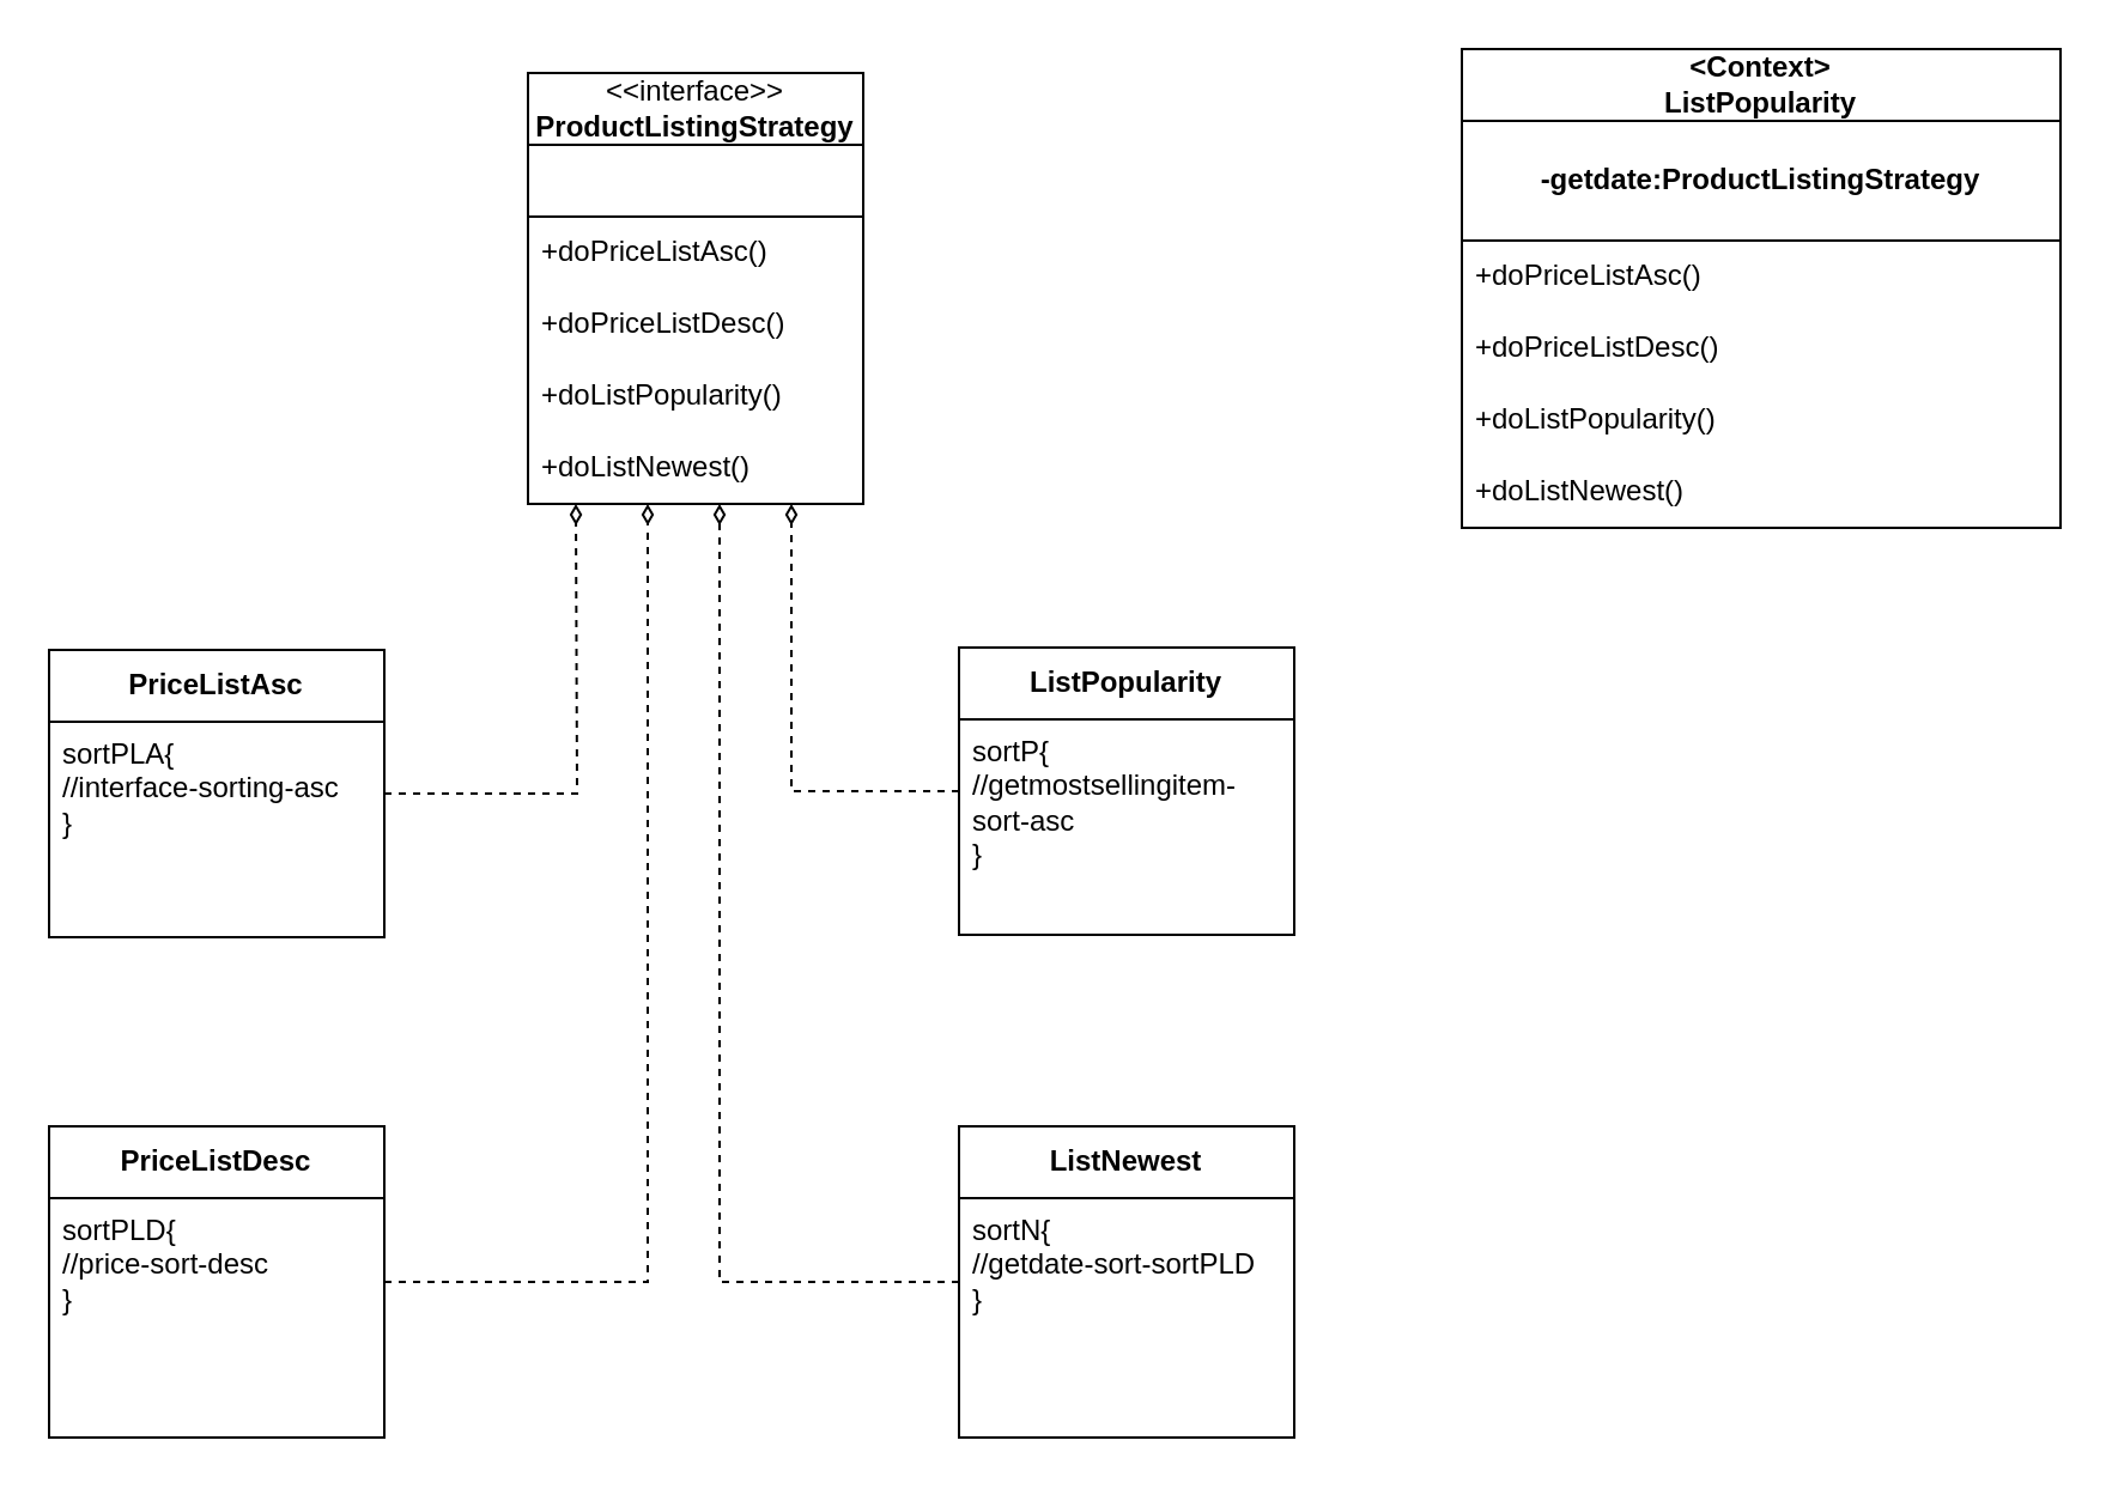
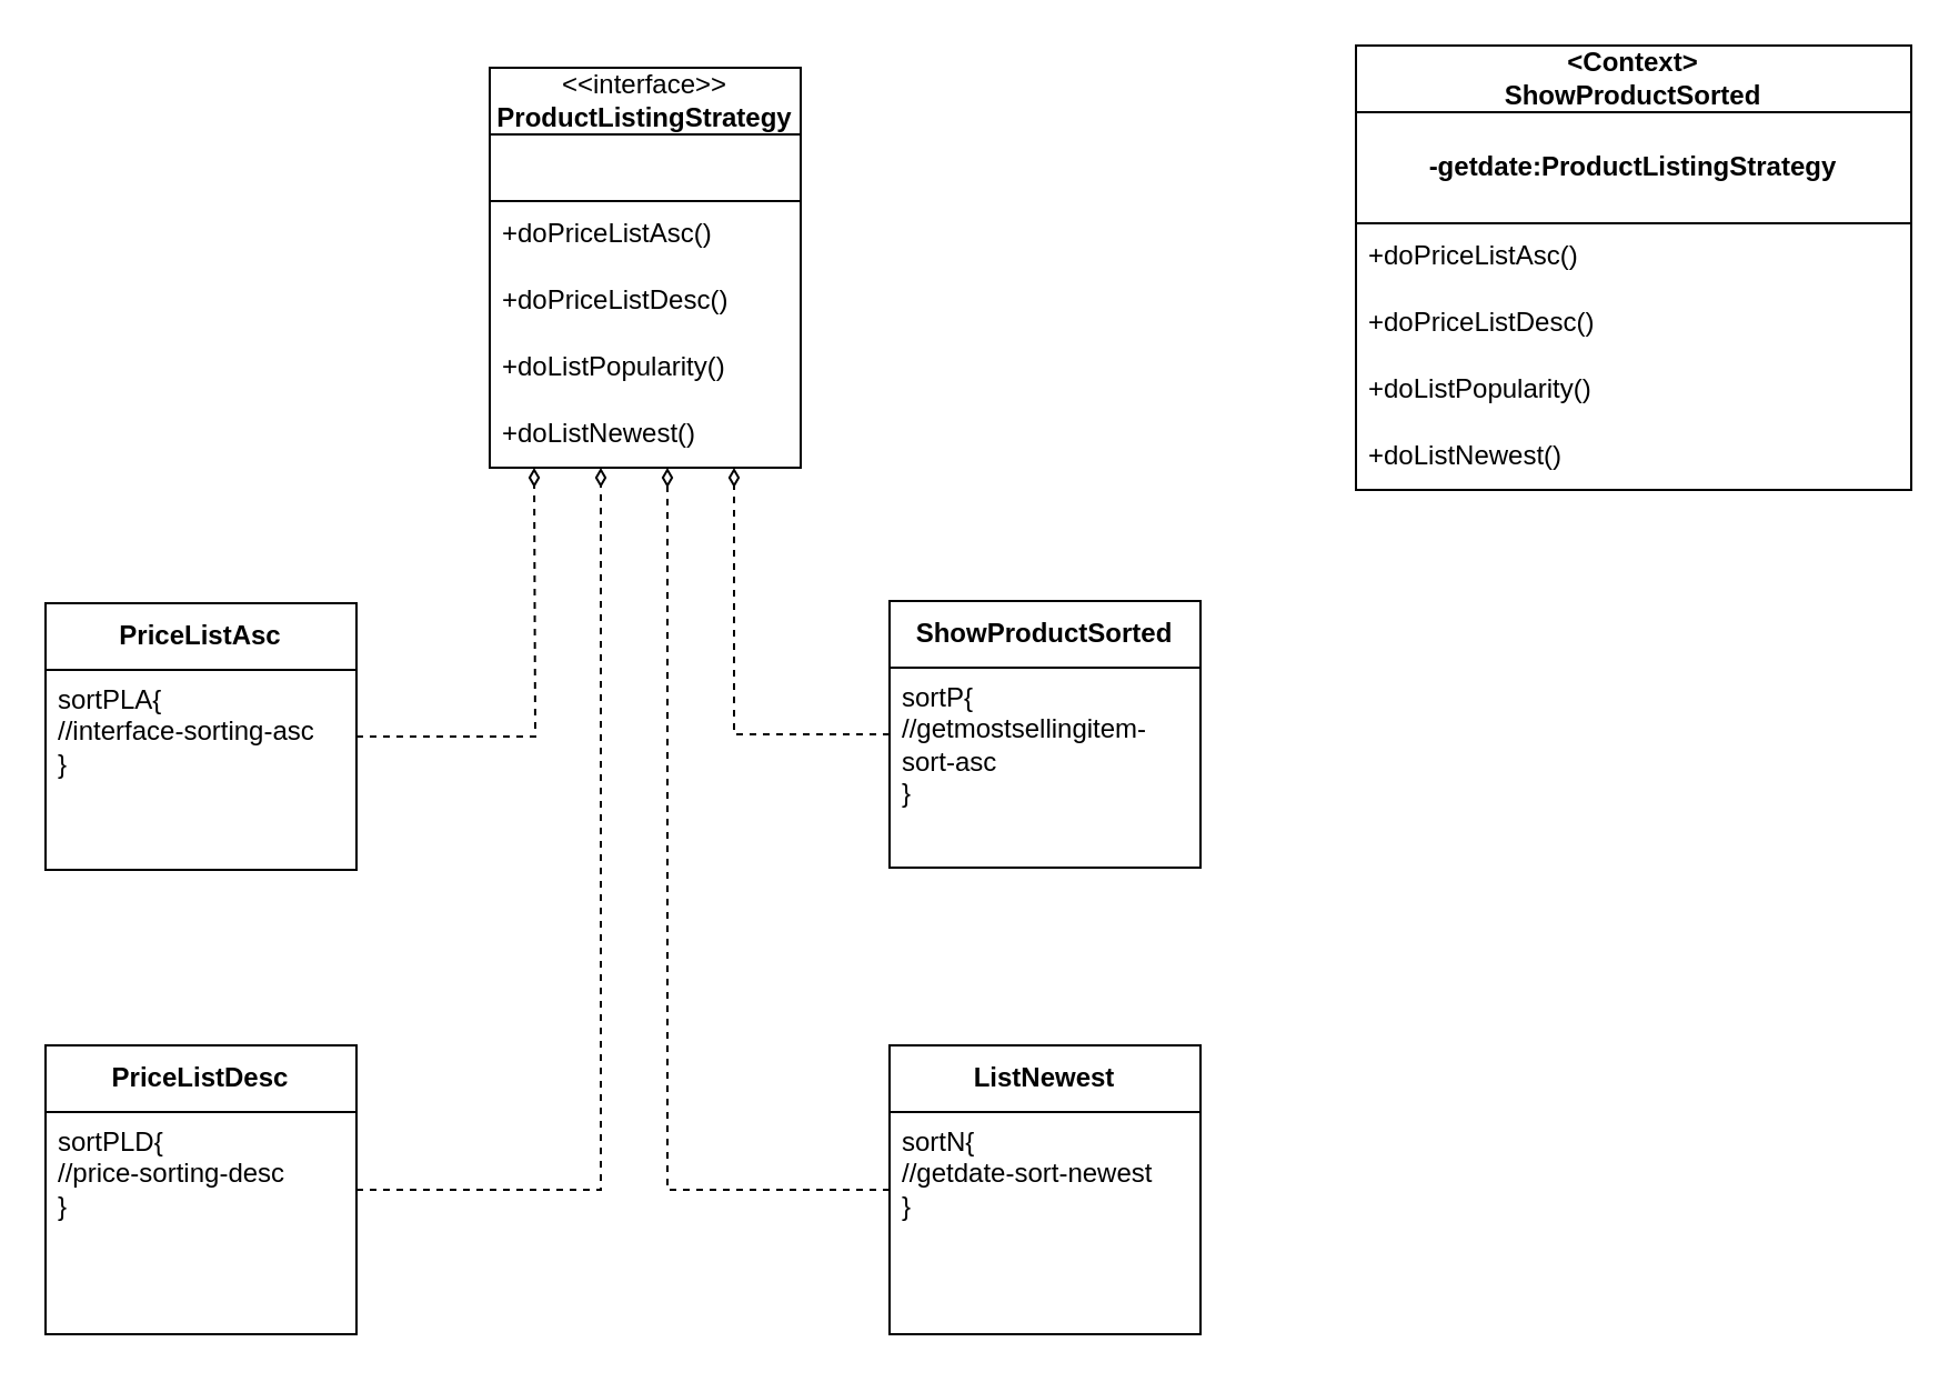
  <mxCell id="0" />
  <mxCell id="1" parent="0" />
  <mxCell id="2" value="&amp;lt;&amp;lt;interface&amp;gt;&amp;gt;&lt;br&gt;&lt;b&gt;ProductListingStrategy&lt;/b&gt;" style="swimlane;fontStyle=0;childLayout=stackLayout;horizontal=1;startSize=30;horizontalStack=0;resizeParent=1;resizeParentMax=0;resizeLast=0;collapsible=1;marginBottom=0;whiteSpace=wrap;html=1;" vertex="1" parent="1"><mxGeometry x="220" y="30" width="140" height="180" as="geometry" /></mxCell>
  <mxCell id="3" style="text;strokeColor=default;fillColor=none;align=left;verticalAlign=middle;spacingLeft=4;spacingRight=4;overflow=hidden;points=[[0,0.5],[1,0.5]];portConstraint=eastwest;rotatable=0;whiteSpace=wrap;html=1;" vertex="1" parent="2"><mxGeometry y="30" width="140" height="30" as="geometry" /></mxCell>
  <mxCell id="4" value="+doPriceListAsc()" style="text;strokeColor=none;fillColor=none;align=left;verticalAlign=middle;spacingLeft=4;spacingRight=4;overflow=hidden;points=[[0,0.5],[1,0.5]];portConstraint=eastwest;rotatable=0;whiteSpace=wrap;html=1;" vertex="1" parent="2"><mxGeometry y="60" width="140" height="30" as="geometry" /></mxCell>
  <mxCell id="5" value="+doPriceListDesc()" style="text;strokeColor=none;fillColor=none;align=left;verticalAlign=middle;spacingLeft=4;spacingRight=4;overflow=hidden;points=[[0,0.5],[1,0.5]];portConstraint=eastwest;rotatable=0;whiteSpace=wrap;html=1;" vertex="1" parent="2"><mxGeometry y="90" width="140" height="30" as="geometry" /></mxCell>
  <mxCell id="6" value="+doListPopularity()" style="text;strokeColor=none;fillColor=none;align=left;verticalAlign=middle;spacingLeft=4;spacingRight=4;overflow=hidden;points=[[0,0.5],[1,0.5]];portConstraint=eastwest;rotatable=0;whiteSpace=wrap;html=1;" vertex="1" parent="2"><mxGeometry y="120" width="140" height="30" as="geometry" /></mxCell>
  <mxCell id="7" value="+doListNewest()" style="text;strokeColor=none;fillColor=none;align=left;verticalAlign=middle;spacingLeft=4;spacingRight=4;overflow=hidden;points=[[0,0.5],[1,0.5]];portConstraint=eastwest;rotatable=0;whiteSpace=wrap;html=1;" vertex="1" parent="2"><mxGeometry y="150" width="140" height="30" as="geometry" /></mxCell>
  <mxCell id="8" value="&lt;b&gt;PriceListDesc&lt;/b&gt;" style="swimlane;fontStyle=0;childLayout=stackLayout;horizontal=1;startSize=30;horizontalStack=0;resizeParent=1;resizeParentMax=0;resizeLast=0;collapsible=1;marginBottom=0;whiteSpace=wrap;html=1;strokeColor=default;fillColor=none;" vertex="1" parent="1"><mxGeometry x="20" y="470" width="140" height="130" as="geometry" /></mxCell>
- <mxCell id="9" value="sortPLD{&lt;br&gt;//price-sort-desc&lt;br&gt;}" style="text;strokeColor=none;fillColor=none;align=left;verticalAlign=top;spacingLeft=4;spacingRight=4;overflow=hidden;points=[[0,0.5],[1,0.5]];portConstraint=eastwest;rotatable=0;whiteSpace=wrap;html=1;" vertex="1" parent="8"><mxGeometry y="30" width="140" height="100" as="geometry" /></mxCell>
+ <mxCell id="9" value="sortPLD{&lt;br&gt;//price-sorting-desc&lt;br&gt;}" style="text;strokeColor=none;fillColor=none;align=left;verticalAlign=top;spacingLeft=4;spacingRight=4;overflow=hidden;points=[[0,0.5],[1,0.5]];portConstraint=eastwest;rotatable=0;whiteSpace=wrap;html=1;" vertex="1" parent="8"><mxGeometry y="30" width="140" height="100" as="geometry" /></mxCell>
  <mxCell id="10" value="&lt;b&gt;ListNewest&lt;/b&gt;" style="swimlane;fontStyle=0;childLayout=stackLayout;horizontal=1;startSize=30;horizontalStack=0;resizeParent=1;resizeParentMax=0;resizeLast=0;collapsible=1;marginBottom=0;whiteSpace=wrap;html=1;strokeColor=default;fillColor=none;" vertex="1" parent="1"><mxGeometry x="400" y="470" width="140" height="130" as="geometry" /></mxCell>
- <mxCell id="11" value="sortN{&lt;br&gt;//getdate-sort-sortPLD&lt;br&gt;}" style="text;strokeColor=none;fillColor=none;align=left;verticalAlign=top;spacingLeft=4;spacingRight=4;overflow=hidden;points=[[0,0.5],[1,0.5]];portConstraint=eastwest;rotatable=0;whiteSpace=wrap;html=1;" vertex="1" parent="10"><mxGeometry y="30" width="140" height="100" as="geometry" /></mxCell>
+ <mxCell id="11" value="sortN{&lt;br&gt;//getdate-sort-newest&lt;br&gt;}" style="text;strokeColor=none;fillColor=none;align=left;verticalAlign=top;spacingLeft=4;spacingRight=4;overflow=hidden;points=[[0,0.5],[1,0.5]];portConstraint=eastwest;rotatable=0;whiteSpace=wrap;html=1;" vertex="1" parent="10"><mxGeometry y="30" width="140" height="100" as="geometry" /></mxCell>
  <mxCell id="12" value="&lt;b&gt;PriceListAsc&lt;/b&gt;" style="swimlane;fontStyle=0;childLayout=stackLayout;horizontal=1;startSize=30;horizontalStack=0;resizeParent=1;resizeParentMax=0;resizeLast=0;collapsible=1;marginBottom=0;whiteSpace=wrap;html=1;strokeColor=default;fillColor=none;" vertex="1" parent="1"><mxGeometry x="20" y="271" width="140" height="120" as="geometry" /></mxCell>
  <mxCell id="13" value="sortPLA{&lt;br&gt;//interface-sorting-asc&lt;br&gt;}" style="text;strokeColor=none;fillColor=none;align=left;verticalAlign=top;spacingLeft=4;spacingRight=4;overflow=hidden;points=[[0,0.5],[1,0.5]];portConstraint=eastwest;rotatable=0;whiteSpace=wrap;html=1;" vertex="1" parent="12"><mxGeometry y="30" width="140" height="90" as="geometry" /></mxCell>
- <mxCell id="14" value="&lt;b&gt;ListPopularity&lt;/b&gt;" style="swimlane;fontStyle=0;childLayout=stackLayout;horizontal=1;startSize=30;horizontalStack=0;resizeParent=1;resizeParentMax=0;resizeLast=0;collapsible=1;marginBottom=0;whiteSpace=wrap;html=1;strokeColor=default;fillColor=none;" vertex="1" parent="1"><mxGeometry x="400" y="270" width="140" height="120" as="geometry" /></mxCell>
+ <mxCell id="14" value="&lt;b&gt;ShowProductSorted&lt;/b&gt;" style="swimlane;fontStyle=0;childLayout=stackLayout;horizontal=1;startSize=30;horizontalStack=0;resizeParent=1;resizeParentMax=0;resizeLast=0;collapsible=1;marginBottom=0;whiteSpace=wrap;html=1;strokeColor=default;fillColor=none;" vertex="1" parent="1"><mxGeometry x="400" y="270" width="140" height="120" as="geometry" /></mxCell>
  <mxCell id="15" value="sortP{&lt;br&gt;//getmostsellingitem-sort-asc&lt;br&gt;}" style="text;strokeColor=none;fillColor=none;align=left;verticalAlign=top;spacingLeft=4;spacingRight=4;overflow=hidden;points=[[0,0.5],[1,0.5]];portConstraint=eastwest;rotatable=0;whiteSpace=wrap;html=1;" vertex="1" parent="14"><mxGeometry y="30" width="140" height="90" as="geometry" /></mxCell>
  <mxCell id="16" value="" style="endArrow=diamondThin;html=1;rounded=0;dashed=1;endFill=0;edgeStyle=orthogonalEdgeStyle;" edge="1" parent="1" source="12"><mxGeometry width="50" height="50" relative="1" as="geometry"><mxPoint x="240" y="320" as="sourcePoint" /><mxPoint x="240" y="210" as="targetPoint" /></mxGeometry></mxCell>
  <mxCell id="17" value="" style="endArrow=diamondThin;html=1;rounded=0;dashed=1;endFill=0;" edge="1" parent="1" source="8"><mxGeometry width="50" height="50" relative="1" as="geometry"><mxPoint x="270" y="320" as="sourcePoint" /><mxPoint x="270" y="210" as="targetPoint" /><Array as="points"><mxPoint x="270" y="535" /></Array></mxGeometry></mxCell>
  <mxCell id="18" value="" style="endArrow=diamondThin;html=1;rounded=0;dashed=1;endFill=0;edgeStyle=orthogonalEdgeStyle;" edge="1" parent="1" source="14"><mxGeometry width="50" height="50" relative="1" as="geometry"><mxPoint x="390" y="320" as="sourcePoint" /><mxPoint x="330" y="210" as="targetPoint" /><Array as="points"><mxPoint x="330" y="330" /></Array></mxGeometry></mxCell>
  <mxCell id="19" value="" style="endArrow=diamondThin;html=1;rounded=0;dashed=1;endFill=0;" edge="1" parent="1" source="10"><mxGeometry width="50" height="50" relative="1" as="geometry"><mxPoint x="300" y="320" as="sourcePoint" /><mxPoint x="300" y="210" as="targetPoint" /><Array as="points"><mxPoint x="300" y="535" /></Array></mxGeometry></mxCell>
- <mxCell id="20" value="&lt;b&gt;&amp;lt;Context&amp;gt;&lt;br&gt;ListPopularity&lt;br&gt;&lt;/b&gt;" style="swimlane;fontStyle=0;childLayout=stackLayout;horizontal=1;startSize=30;horizontalStack=0;resizeParent=1;resizeParentMax=0;resizeLast=0;collapsible=1;marginBottom=0;whiteSpace=wrap;html=1;strokeColor=default;fillColor=none;" vertex="1" parent="1"><mxGeometry x="610" y="20" width="250" height="200" as="geometry" /></mxCell>
+ <mxCell id="20" value="&lt;b&gt;&amp;lt;Context&amp;gt;&lt;br&gt;ShowProductSorted&lt;br&gt;&lt;/b&gt;" style="swimlane;fontStyle=0;childLayout=stackLayout;horizontal=1;startSize=30;horizontalStack=0;resizeParent=1;resizeParentMax=0;resizeLast=0;collapsible=1;marginBottom=0;whiteSpace=wrap;html=1;strokeColor=default;fillColor=none;" vertex="1" parent="1"><mxGeometry x="610" y="20" width="250" height="200" as="geometry" /></mxCell>
  <mxCell id="21" value="&lt;b&gt;-getdate:ProductListingStrategy&lt;/b&gt;" style="text;strokeColor=default;fillColor=none;align=center;verticalAlign=middle;spacingLeft=4;spacingRight=4;overflow=hidden;points=[[0,0.5],[1,0.5]];portConstraint=eastwest;rotatable=0;whiteSpace=wrap;html=1;" vertex="1" parent="20"><mxGeometry y="30" width="250" height="50" as="geometry" /></mxCell>
  <mxCell id="22" value="+doPriceListAsc()" style="text;strokeColor=none;fillColor=none;align=left;verticalAlign=middle;spacingLeft=4;spacingRight=4;overflow=hidden;points=[[0,0.5],[1,0.5]];portConstraint=eastwest;rotatable=0;whiteSpace=wrap;html=1;" vertex="1" parent="20"><mxGeometry y="80" width="250" height="30" as="geometry" /></mxCell>
  <mxCell id="23" value="+doPriceListDesc()" style="text;strokeColor=none;fillColor=none;align=left;verticalAlign=middle;spacingLeft=4;spacingRight=4;overflow=hidden;points=[[0,0.5],[1,0.5]];portConstraint=eastwest;rotatable=0;whiteSpace=wrap;html=1;" vertex="1" parent="20"><mxGeometry y="110" width="250" height="30" as="geometry" /></mxCell>
  <mxCell id="24" value="+doListPopularity()" style="text;strokeColor=none;fillColor=none;align=left;verticalAlign=middle;spacingLeft=4;spacingRight=4;overflow=hidden;points=[[0,0.5],[1,0.5]];portConstraint=eastwest;rotatable=0;whiteSpace=wrap;html=1;" vertex="1" parent="20"><mxGeometry y="140" width="250" height="30" as="geometry" /></mxCell>
  <mxCell id="25" value="+doListNewest()" style="text;strokeColor=none;fillColor=none;align=left;verticalAlign=middle;spacingLeft=4;spacingRight=4;overflow=hidden;points=[[0,0.5],[1,0.5]];portConstraint=eastwest;rotatable=0;whiteSpace=wrap;html=1;" vertex="1" parent="20"><mxGeometry y="170" width="250" height="30" as="geometry" /></mxCell>
